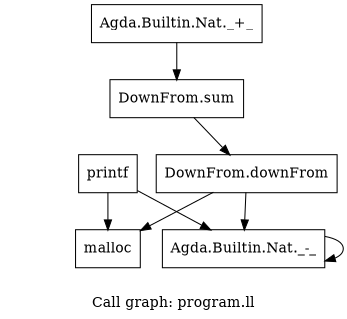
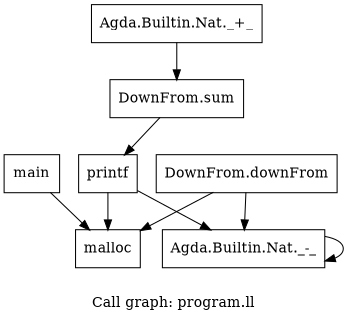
  digraph {
    label="Call graph: program.ll"
    node [shape=record]
    n1 [label="{printf}"]
    n2 [label="{malloc}"]
    n3 [label="{Agda.Builtin.Nat._-_}"]
    n4 [label="{DownFrom.downFrom}"]
    n5 [label="{DownFrom.sum}"]
    n6 [label="{Agda.Builtin.Nat._+_}"]
+   n7 [label="{main}"]
    n1 -> n2
    n1 -> n3
    n3 -> n3
    n4 -> n2
    n4 -> n3
-   n5 -> n4
+   n5 -> n1
    n6 -> n5
+   n7 -> n2
  }
